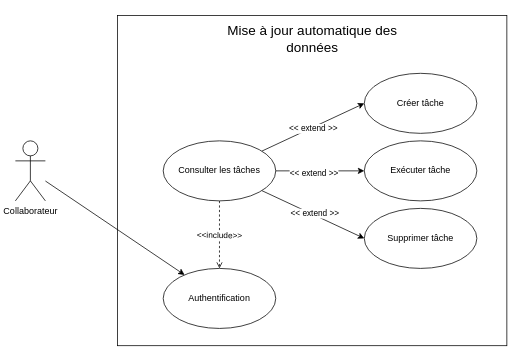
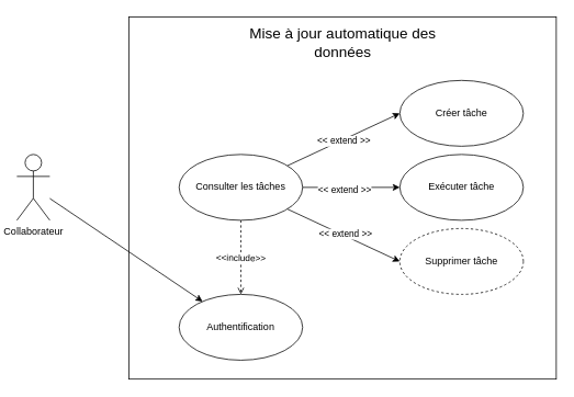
  <mxCell id="0" />
  <mxCell id="1" parent="0" />
  <mxCell id="2" value="" style="whiteSpace=wrap;html=1;" vertex="1" parent="1"><mxGeometry x="156" y="20" width="519" height="440" as="geometry" /></mxCell>
  <mxCell id="3" style="rounded=0;orthogonalLoop=1;jettySize=auto;html=1;" edge="1" parent="1" source="4" target="14"><mxGeometry relative="1" as="geometry" /></mxCell>
  <mxCell id="4" value="Collaborateur&lt;div&gt;&lt;br&gt;&lt;/div&gt;" style="shape=umlActor;verticalLabelPosition=bottom;verticalAlign=top;html=1;aspect=fixed;" vertex="1" parent="1"><mxGeometry x="20" y="187" width="40" height="80" as="geometry" /></mxCell>
  <mxCell id="5" style="rounded=0;orthogonalLoop=1;jettySize=auto;html=1;dashed=1;endArrow=open;endFill=0;exitX=0.5;exitY=1;exitDx=0;exitDy=0;" edge="1" parent="1" source="13" target="14"><mxGeometry relative="1" as="geometry" /></mxCell>
  <mxCell id="6" value="&amp;lt;&amp;lt;include&amp;gt;&amp;gt;" style="edgeLabel;html=1;align=center;verticalAlign=middle;resizable=0;points=[];rotation=1;" vertex="1" connectable="0" parent="5"><mxGeometry relative="1" as="geometry"><mxPoint as="offset" /></mxGeometry></mxCell>
  <mxCell id="7" style="rounded=0;orthogonalLoop=1;jettySize=auto;html=1;entryX=0;entryY=0.5;entryDx=0;entryDy=0;" edge="1" parent="1" source="13" target="16"><mxGeometry relative="1" as="geometry" /></mxCell>
  <mxCell id="8" value="&amp;lt;&amp;lt; extend &amp;gt;&amp;gt;" style="edgeLabel;html=1;align=center;verticalAlign=middle;resizable=0;points=[];" vertex="1" connectable="0" parent="7"><mxGeometry x="-0.021" y="-2" relative="1" as="geometry"><mxPoint y="-1" as="offset" /></mxGeometry></mxCell>
  <mxCell id="9" style="rounded=0;orthogonalLoop=1;jettySize=auto;html=1;entryX=0;entryY=0.5;entryDx=0;entryDy=0;" edge="1" parent="1" source="13" target="17"><mxGeometry relative="1" as="geometry" /></mxCell>
  <mxCell id="10" value="&amp;lt;&amp;lt; extend &amp;gt;&amp;gt;" style="edgeLabel;html=1;align=center;verticalAlign=middle;resizable=0;points=[];" vertex="1" connectable="0" parent="9"><mxGeometry x="-0.152" y="-2" relative="1" as="geometry"><mxPoint as="offset" /></mxGeometry></mxCell>
  <mxCell id="11" style="rounded=0;orthogonalLoop=1;jettySize=auto;html=1;entryX=0;entryY=0.5;entryDx=0;entryDy=0;" edge="1" parent="1" source="13" target="18"><mxGeometry relative="1" as="geometry" /></mxCell>
  <mxCell id="12" value="&amp;lt;&amp;lt; extend &amp;gt;&amp;gt;" style="edgeLabel;html=1;align=center;verticalAlign=middle;resizable=0;points=[];" vertex="1" connectable="0" parent="11"><mxGeometry x="0.009" y="2" relative="1" as="geometry"><mxPoint as="offset" /></mxGeometry></mxCell>
  <mxCell id="13" value="Consulter les tâches" style="ellipse;whiteSpace=wrap;html=1;" vertex="1" parent="1"><mxGeometry x="217" y="187" width="150" height="80" as="geometry" /></mxCell>
  <mxCell id="14" value="Authentification" style="ellipse;whiteSpace=wrap;html=1;container=0;" vertex="1" parent="1"><mxGeometry x="217" y="357" width="150" height="80" as="geometry" /></mxCell>
  <mxCell id="15" value="" style="group" vertex="1" connectable="0" parent="1"><mxGeometry x="485" y="97" width="150" height="260" as="geometry" /></mxCell>
  <mxCell id="16" value="Créer tâche" style="ellipse;whiteSpace=wrap;html=1;container=0;" vertex="1" parent="15"><mxGeometry width="150" height="80" as="geometry" /></mxCell>
  <mxCell id="17" value="Exécuter tâche" style="ellipse;whiteSpace=wrap;html=1;container=0;" vertex="1" parent="15"><mxGeometry y="90" width="150" height="80" as="geometry" /></mxCell>
- <mxCell id="18" value="Supprimer tâche" style="ellipse;whiteSpace=wrap;html=1;container=0;" vertex="1" parent="15"><mxGeometry y="180" width="150" height="80" as="geometry" /></mxCell>
+ <mxCell id="18" value="Supprimer tâche" style="ellipse;whiteSpace=wrap;html=1;container=0;dashed=1;" vertex="1" parent="15"><mxGeometry y="180" width="150" height="80" as="geometry" /></mxCell>
  <mxCell id="19" value="Mise à jour automatique des données" style="text;html=1;align=center;verticalAlign=middle;whiteSpace=wrap;rounded=0;fontSize=18;" vertex="1" parent="1"><mxGeometry x="290.5" y="37" width="250" height="30" as="geometry" /></mxCell>
